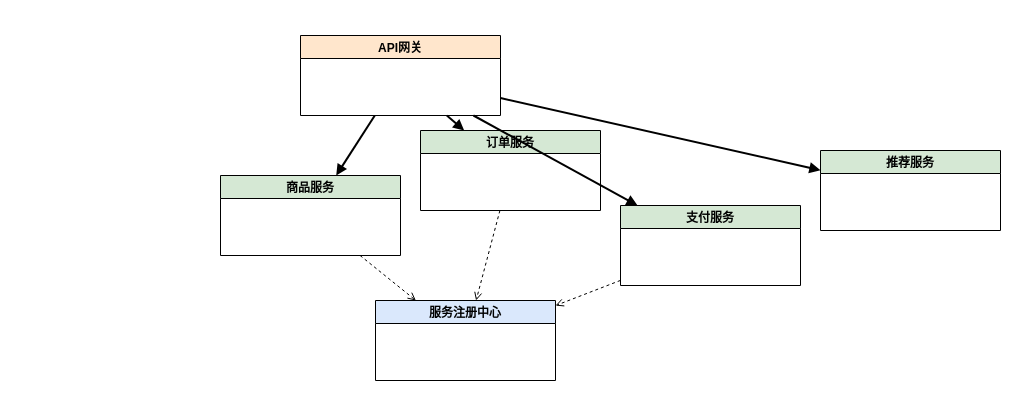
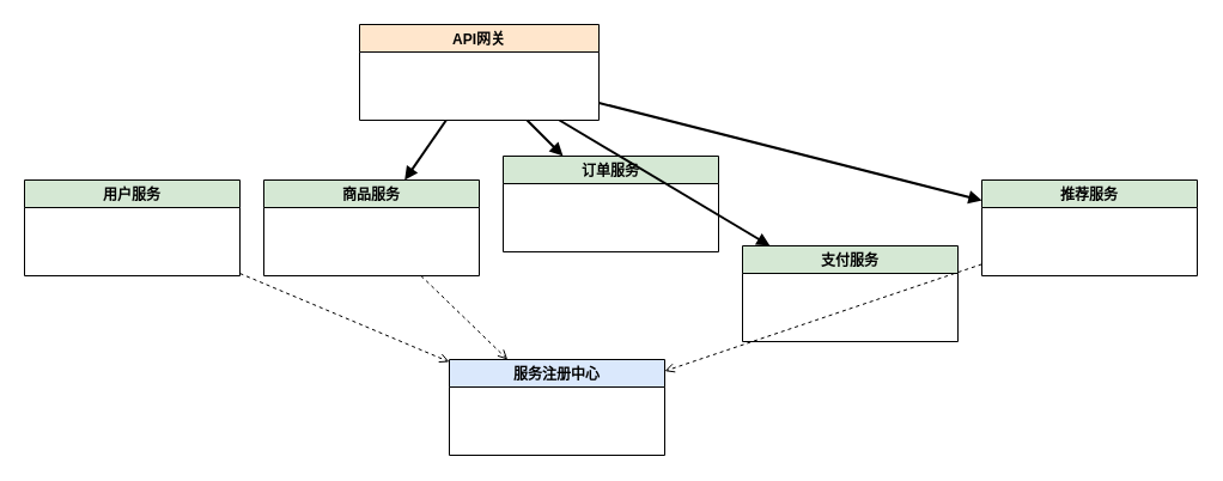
  <mxCell id="0" />
  <mxCell id="1" parent="0" />
- <mxCell id="2" value="API网关" style="swimlane;fillColor=#ffe6cc;" vertex="1" parent="1"><mxGeometry x="300" y="35" width="200" height="80" as="geometry" /></mxCell>
- <mxCell id="4" value="商品服务" style="swimlane;fillColor=#d5e8d4;" vertex="1" parent="1"><mxGeometry x="220" y="175" width="180" height="80" as="geometry" /></mxCell>
+ <mxCell id="2" value="API网关" style="swimlane;fillColor=#ffe6cc;" vertex="1" parent="1"><mxGeometry x="300" y="20" width="200" height="80" as="geometry" /></mxCell>
+ <mxCell id="3" value="用户服务" style="swimlane;fillColor=#d5e8d4;" vertex="1" parent="1"><mxGeometry x="20" y="150" width="180" height="80" as="geometry" /></mxCell>
+ <mxCell id="4" value="商品服务" style="swimlane;fillColor=#d5e8d4;" vertex="1" parent="1"><mxGeometry x="220" y="150" width="180" height="80" as="geometry" /></mxCell>
  <mxCell id="5" value="订单服务" style="swimlane;fillColor=#d5e8d4;" vertex="1" parent="1"><mxGeometry x="420" y="130" width="180" height="80" as="geometry" /></mxCell>
  <mxCell id="6" value="支付服务" style="swimlane;fillColor=#d5e8d4;" vertex="1" parent="1"><mxGeometry x="620" y="205" width="180" height="80" as="geometry" /></mxCell>
  <mxCell id="7" value="推荐服务" style="swimlane;fillColor=#d5e8d4;" vertex="1" parent="1"><mxGeometry x="820" y="150" width="180" height="80" as="geometry" /></mxCell>
  <mxCell id="8" value="服务注册中心" style="swimlane;fillColor=#dae8fc;" vertex="1" parent="1"><mxGeometry x="375" y="300" width="180" height="80" as="geometry" /></mxCell>
  <mxCell id="9" style="endArrow=block;strokeWidth=2;" edge="1" parent="1" source="2" target="4"><mxGeometry relative="1" as="geometry" /></mxCell>
  <mxCell id="10" style="endArrow=block;strokeWidth=2;" edge="1" parent="1" source="2" target="5"><mxGeometry relative="1" as="geometry" /></mxCell>
  <mxCell id="11" style="endArrow=block;strokeWidth=2;" edge="1" parent="1" source="2" target="6"><mxGeometry relative="1" as="geometry" /></mxCell>
  <mxCell id="12" style="endArrow=block;strokeWidth=2;" edge="1" parent="1" source="2" target="7"><mxGeometry relative="1" as="geometry" /></mxCell>
+ <mxCell id="13" style="dashed=1;endArrow=open;" edge="1" parent="1" source="3" target="8"><mxGeometry relative="1" as="geometry" /></mxCell>
  <mxCell id="14" style="dashed=1;endArrow=open;" edge="1" parent="1" source="4" target="8"><mxGeometry relative="1" as="geometry" /></mxCell>
- <mxCell id="15" style="dashed=1;endArrow=open;" edge="1" parent="1" source="5" target="8"><mxGeometry relative="1" as="geometry" /></mxCell>
- <mxCell id="16" style="dashed=1;endArrow=open;" edge="1" parent="1" source="6" target="8"><mxGeometry relative="1" as="geometry" /></mxCell>
+ <mxCell id="17" style="dashed=1;endArrow=open;" edge="1" parent="1" source="7" target="8"><mxGeometry relative="1" as="geometry" /></mxCell>
